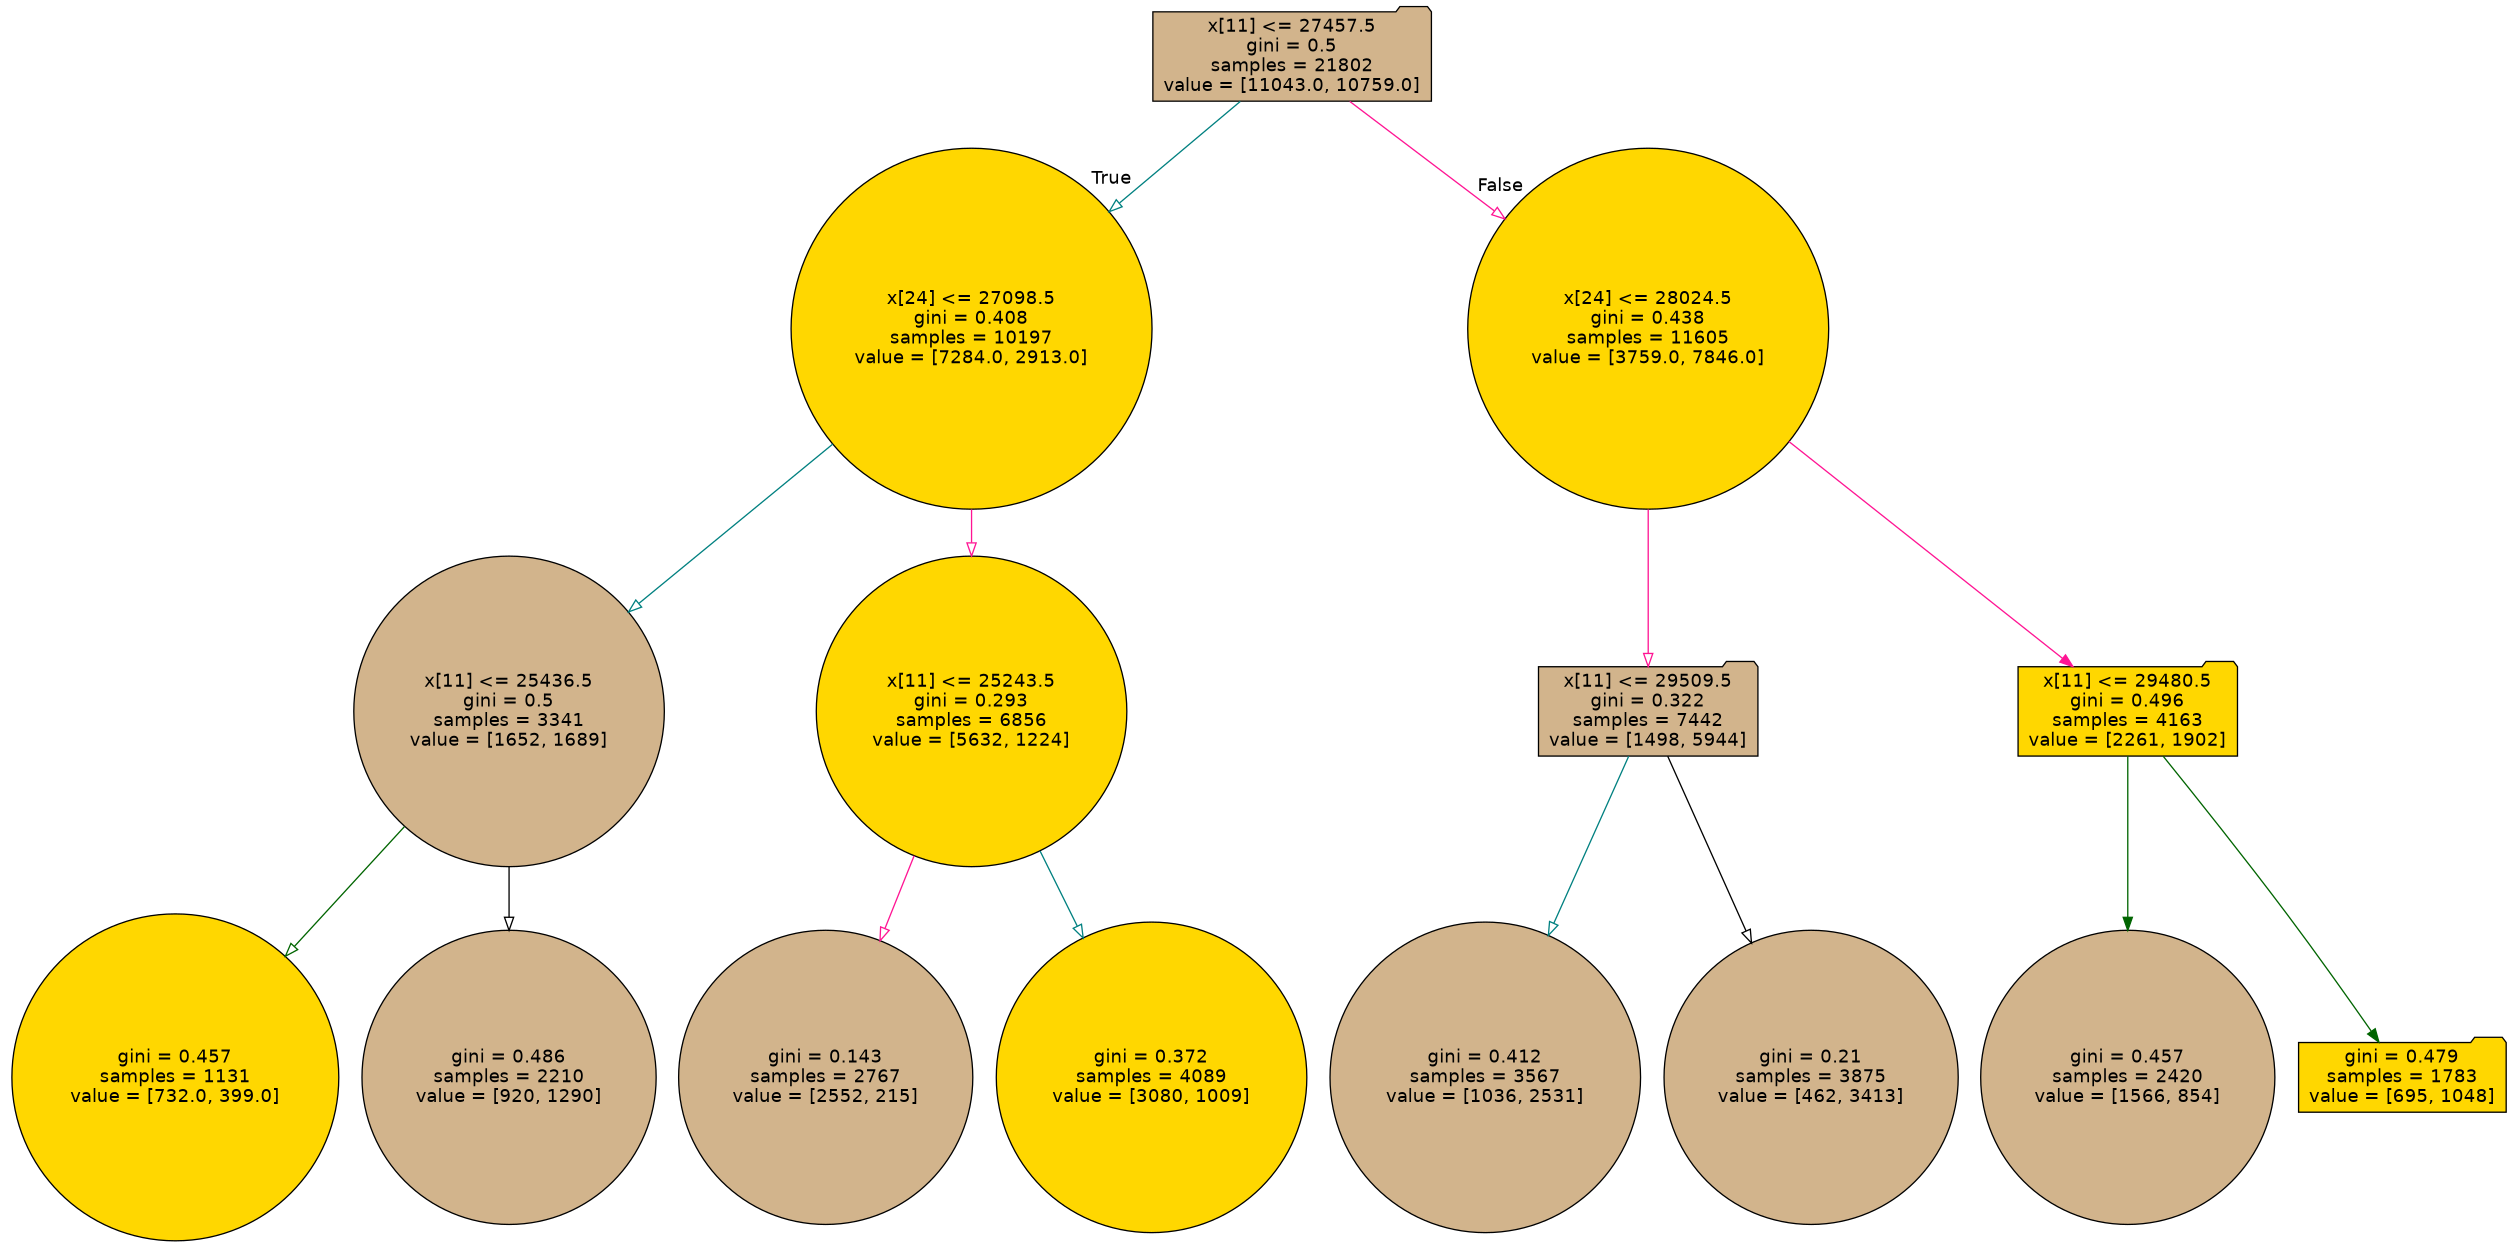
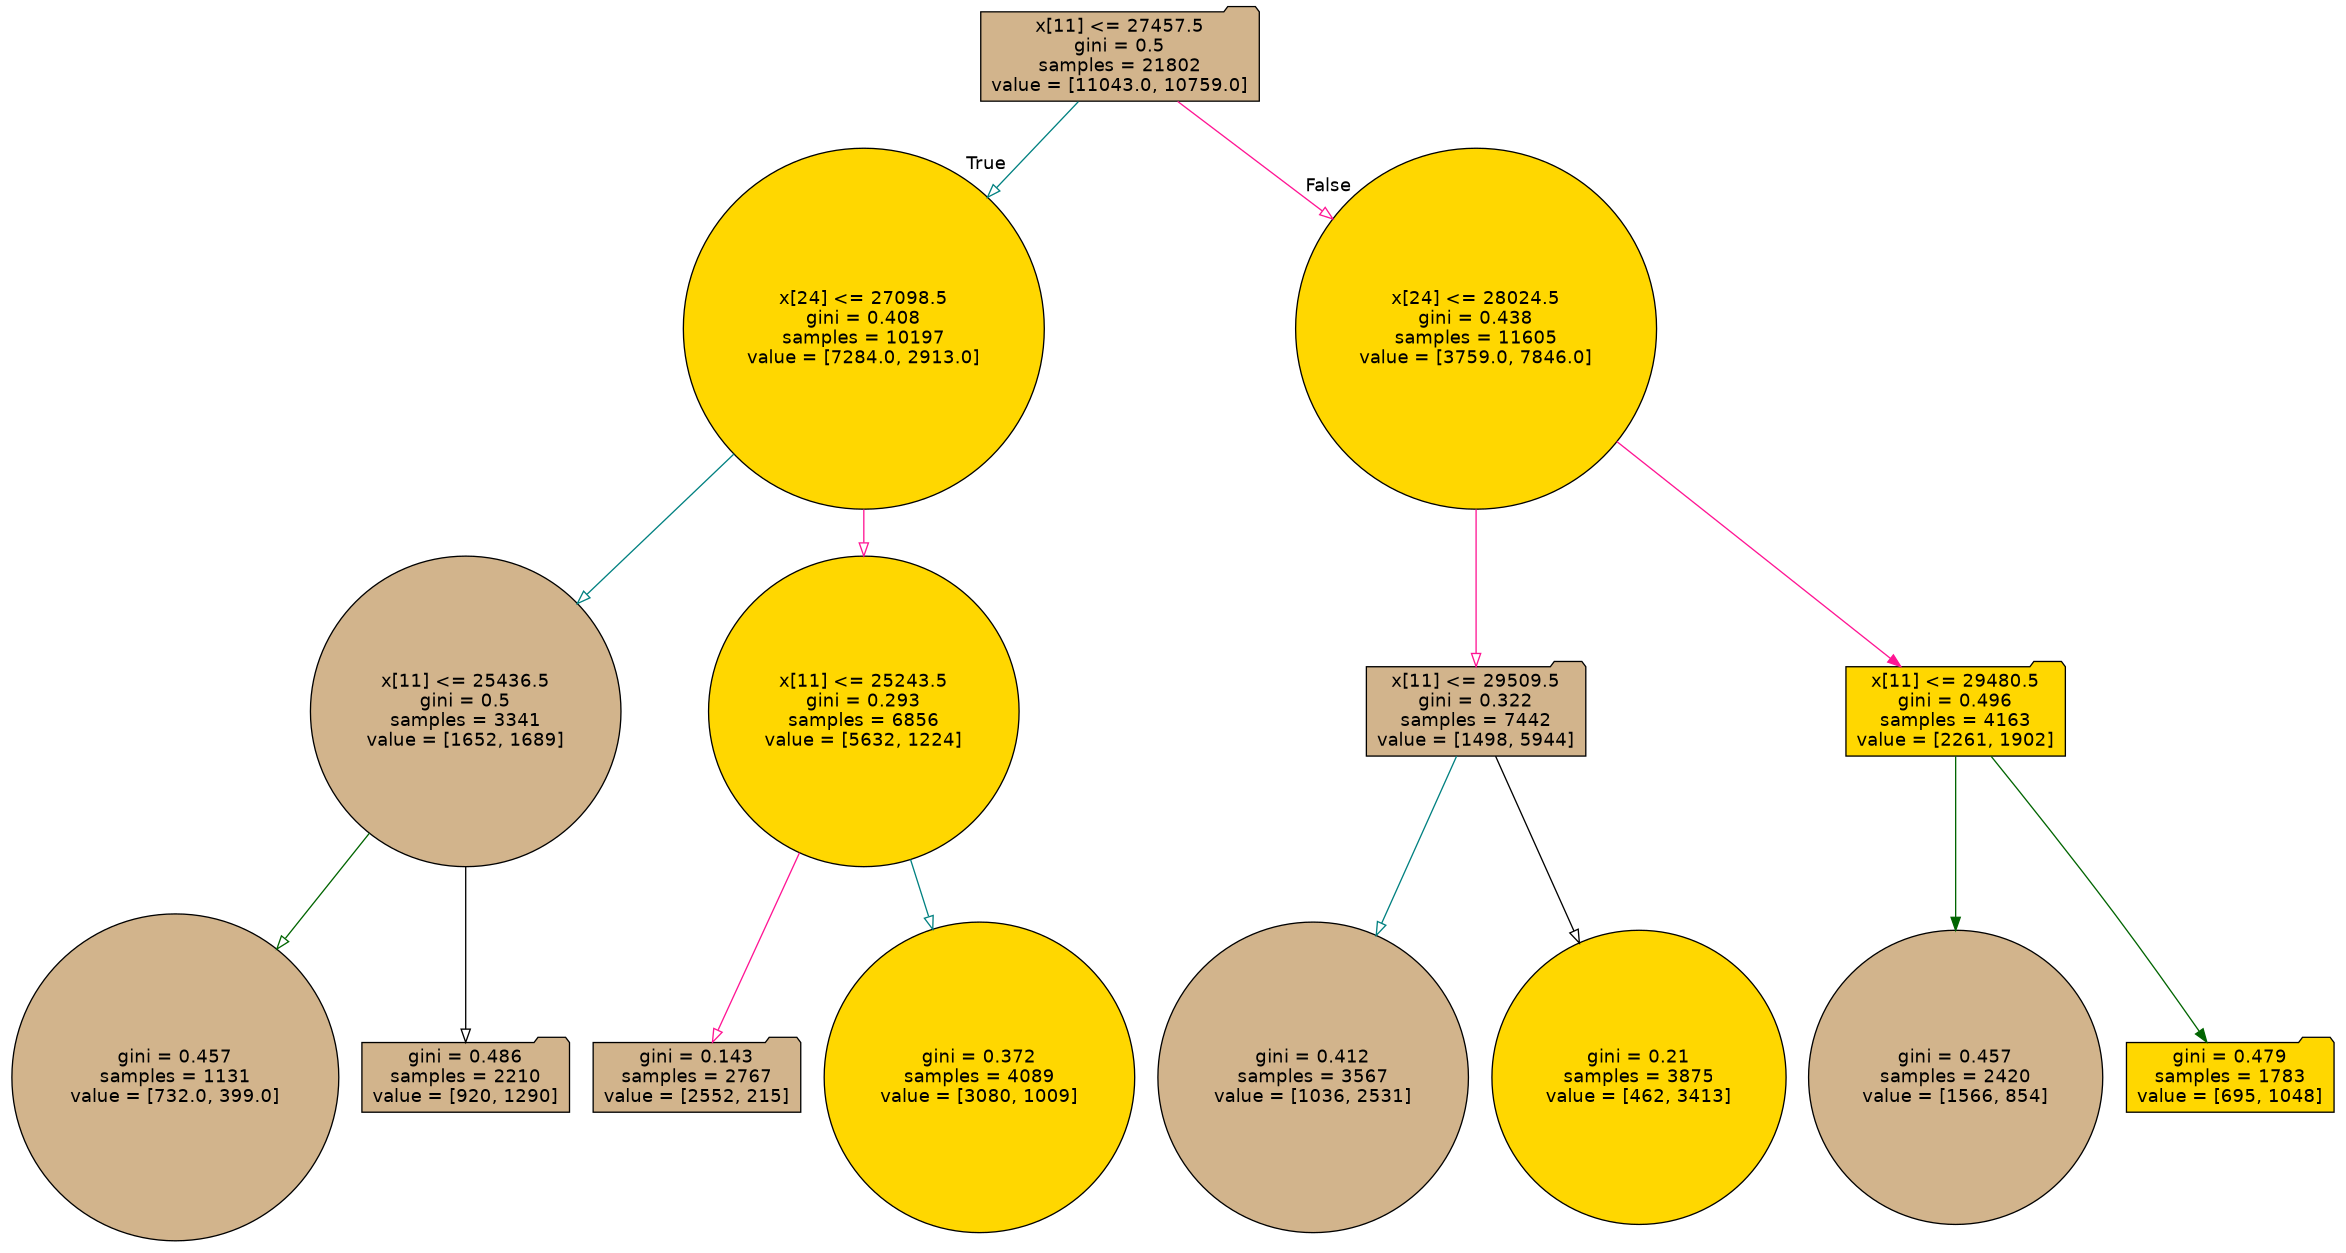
  digraph {
    node [fillcolor=tan fontname=helvetica shape=circle style=filled]
    edge [arrowhead=onormal color=deeppink fontname=helvetica]
    n1 [label="x[11] <= 27457.5\ngini = 0.5\nsamples = 21802\nvalue = [11043.0, 10759.0]" shape=folder]
    n2 [fillcolor=gold label="x[24] <= 27098.5\ngini = 0.408\nsamples = 10197\nvalue = [7284.0, 2913.0]"]
    n3 [fillcolor=gold label="x[24] <= 28024.5\ngini = 0.438\nsamples = 11605\nvalue = [3759.0, 7846.0]"]
    n4 [label="x[11] <= 25436.5\ngini = 0.5\nsamples = 3341\nvalue = [1652, 1689]"]
    n5 [fillcolor=gold label="x[11] <= 25243.5\ngini = 0.293\nsamples = 6856\nvalue = [5632, 1224]"]
    n6 [label="x[11] <= 29509.5\ngini = 0.322\nsamples = 7442\nvalue = [1498, 5944]" shape=folder]
    n7 [fillcolor=gold label="x[11] <= 29480.5\ngini = 0.496\nsamples = 4163\nvalue = [2261, 1902]" shape=folder]
-   n8 [fillcolor=gold label="gini = 0.457\nsamples = 1131\nvalue = [732.0, 399.0]"]
-   n9 [label="gini = 0.486\nsamples = 2210\nvalue = [920, 1290]"]
-   n10 [label="gini = 0.143\nsamples = 2767\nvalue = [2552, 215]"]
+   n8 [label="gini = 0.457\nsamples = 1131\nvalue = [732.0, 399.0]"]
+   n9 [label="gini = 0.486\nsamples = 2210\nvalue = [920, 1290]" shape=folder]
+   n10 [label="gini = 0.143\nsamples = 2767\nvalue = [2552, 215]" shape=folder]
    n11 [fillcolor=gold label="gini = 0.372\nsamples = 4089\nvalue = [3080, 1009]"]
    n12 [label="gini = 0.412\nsamples = 3567\nvalue = [1036, 2531]"]
-   n13 [label="gini = 0.21\nsamples = 3875\nvalue = [462, 3413]"]
+   n13 [fillcolor=gold label="gini = 0.21\nsamples = 3875\nvalue = [462, 3413]"]
    n14 [label="gini = 0.457\nsamples = 2420\nvalue = [1566, 854]"]
    n15 [fillcolor=gold label="gini = 0.479\nsamples = 1783\nvalue = [695, 1048]" shape=folder]
    n1 -> n2 [color=teal headlabel=True labelangle=45 labeldistance=2.5]
    n1 -> n3 [headlabel=False labelangle=-45 labeldistance=2.5]
    n2 -> n4 [color=teal]
    n2 -> n5
    n3 -> n6
    n3 -> n7 [arrowhead=normal]
    n4 -> n8 [color=darkgreen]
    n4 -> n9 [color=black]
    n5 -> n10
    n5 -> n11 [color=teal]
    n6 -> n12 [color=teal]
    n6 -> n13 [color=black]
    n7 -> n14 [arrowhead=normal color=darkgreen]
    n7 -> n15 [arrowhead=normal color=darkgreen]
  }
